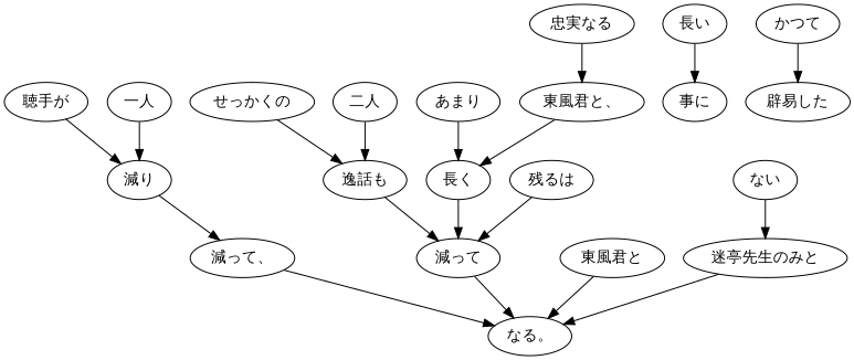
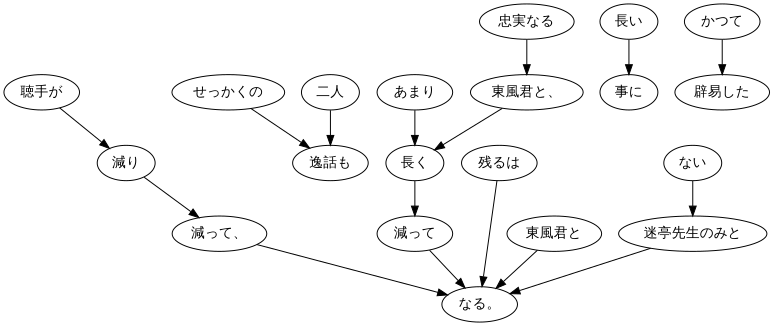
  digraph {
    fontname="IBM Plex Sans"
    node [fontname="IBM Plex Sans"]
    edge [fontname="IBM Plex Sans"]
    n1 [label="せっかくの"]
    n2 [label="逸話も"]
    n3 [label="減って"]
    n4 [label="なる。"]
    n5 [label="あまり"]
    n6 [label="長く"]
    n7 [label="聴手が"]
    n8 [label="減り"]
    n9 [label="減って、"]
-   n10 [label="一人"]
    n11 [label="二人"]
    n12 [label="残るは"]
    n13 [label="東風君と"]
    n14 [label="忠実なる"]
    n15 [label="東風君と、"]
    n16 [label="長い"]
    n17 [label="事に"]
    n18 [label="辟易した"]
    n19 [label="かつて"]
    n20 [label="ない"]
    n21 [label="迷亭先生のみと"]
    n1 -> n2
-   n2 -> n3
    n3 -> n4
    n5 -> n6
    n6 -> n3
    n7 -> n8
    n8 -> n9
    n9 -> n4
-   n10 -> n8
    n11 -> n2
-   n12 -> n3
+   n12 -> n4
    n13 -> n4
    n14 -> n15
    n15 -> n6
    n16 -> n17
    n19 -> n18
    n20 -> n21
    n21 -> n4
  }
